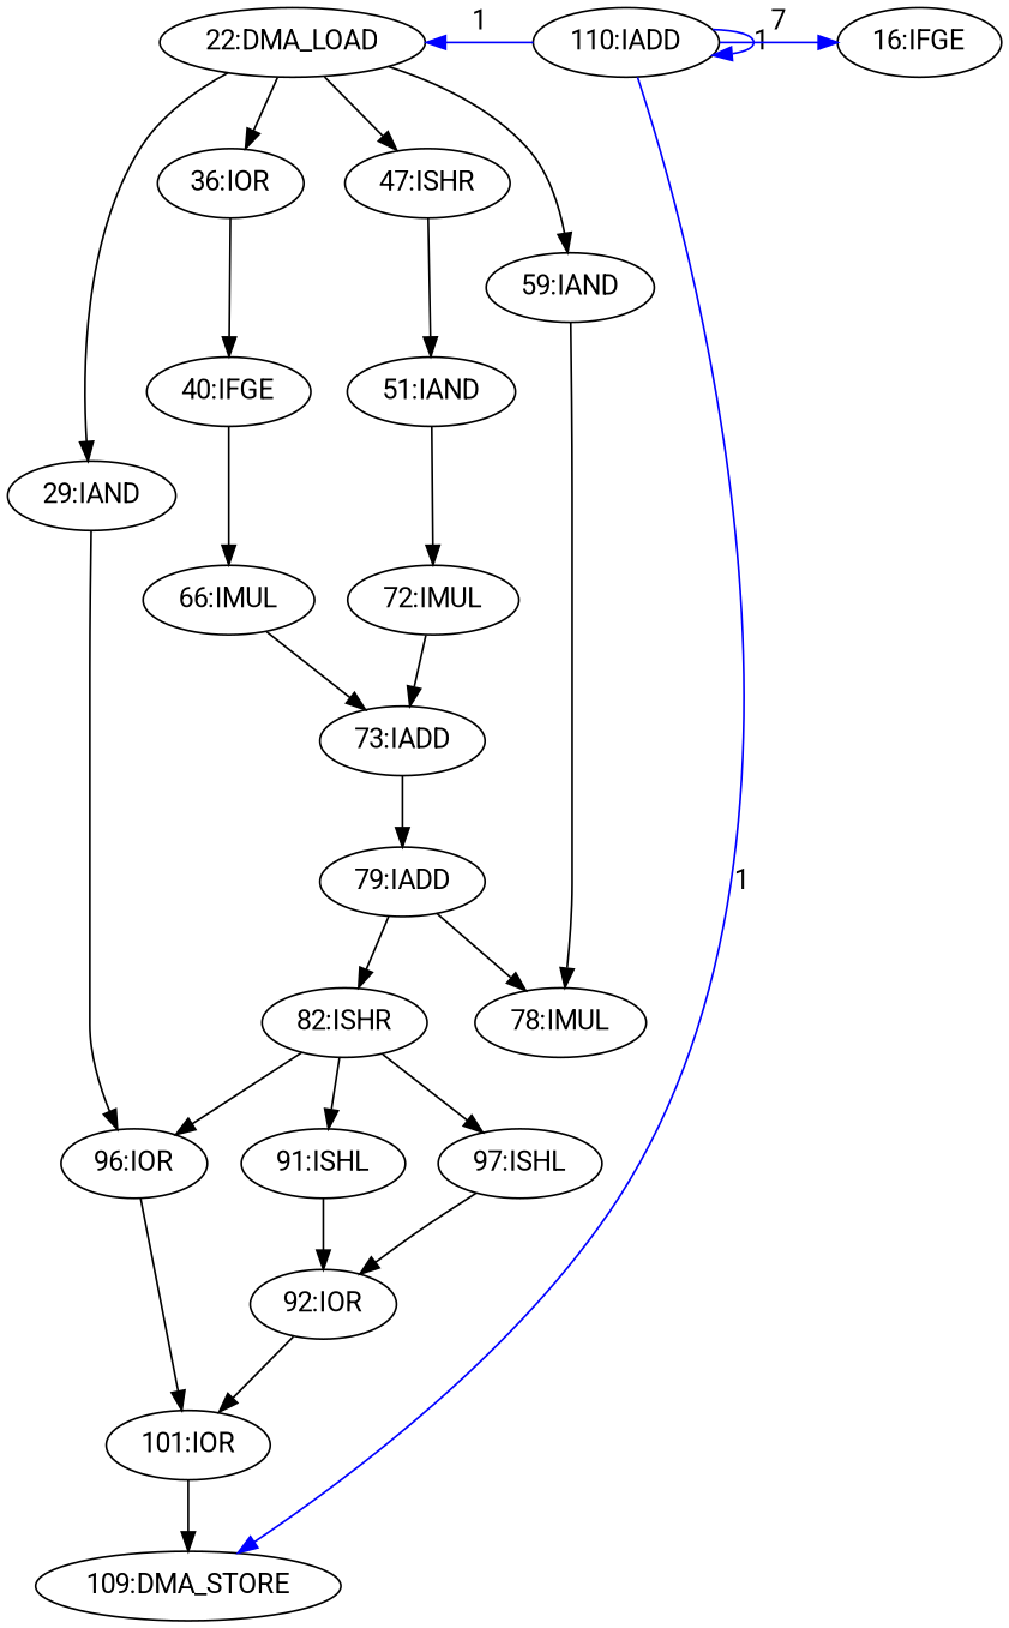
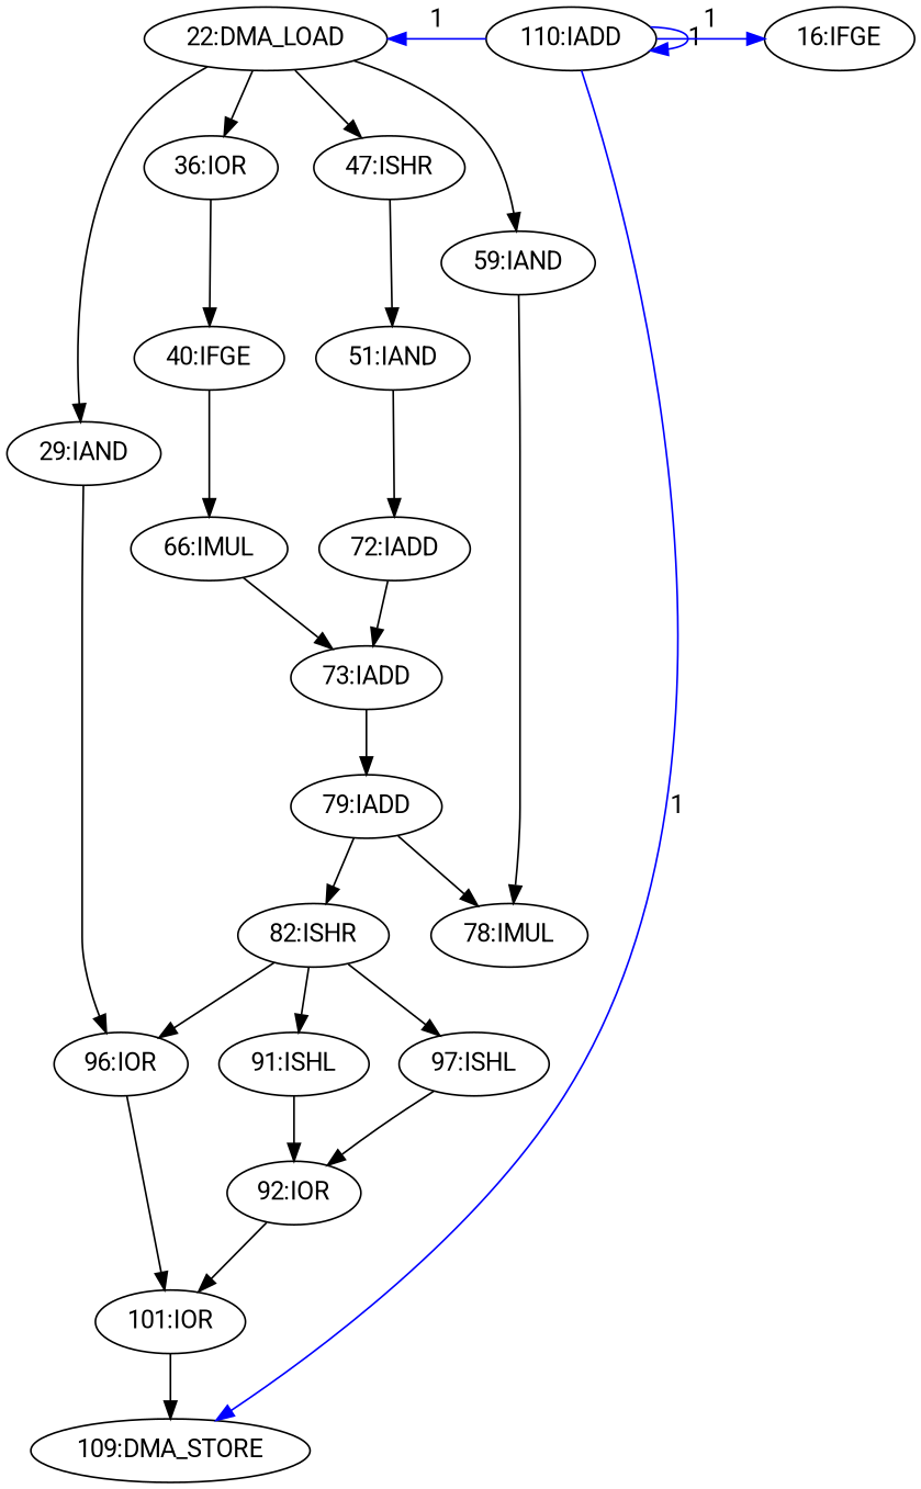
  digraph {
    fontname=Roboto
    node [fontname=Roboto]
    edge [fontname=Roboto]
    n1 [label="59:IAND"]
    n2 [label="78:IMUL"]
    n3 [label="22:DMA_LOAD"]
    n4 [label="47:ISHR"]
    n5 [label="29:IAND"]
    n6 [label="36:IOR"]
    n7 [label="51:IAND"]
    n8 [label="96:IOR"]
    n9 [label="40:IFGE"]
-   n10 [label="72:IMUL"]
+   n10 [label="72:IADD"]
    n11 [label="101:IOR"]
    n12 [label="82:ISHR"]
    n13 [label="97:ISHL"]
    n14 [label="91:ISHL"]
    n15 [label="92:IOR"]
    n16 [label="79:IADD"]
    n17 [label="66:IMUL"]
    n18 [label="73:IADD"]
    n19 [label="109:DMA_STORE"]
    n20 [label="110:IADD"]
    n21 [label="16:IFGE"]
    n1 -> n2
    n3 -> n1
    n3 -> n4
    n3 -> n5
    n3 -> n6
    n4 -> n7
    n5 -> n8
    n6 -> n9
    n7 -> n10
    n8 -> n11
    n9 -> n17
    n10 -> n18
    n11 -> n19
    n12 -> n8
    n12 -> n13
    n12 -> n14
    n13 -> n15
    n14 -> n15
    n15 -> n11
    n16 -> n2
    n16 -> n12
    n17 -> n18
    n18 -> n16
    n20 -> n3 [color=blue constraint=false label=1]
    n20 -> n19 [color=blue constraint=false label=1]
    n20 -> n20 [color=blue constraint=false label=1]
-   n20 -> n21 [color=blue constraint=false label=7]
+   n20 -> n21 [color=blue constraint=false label=1]
  }
